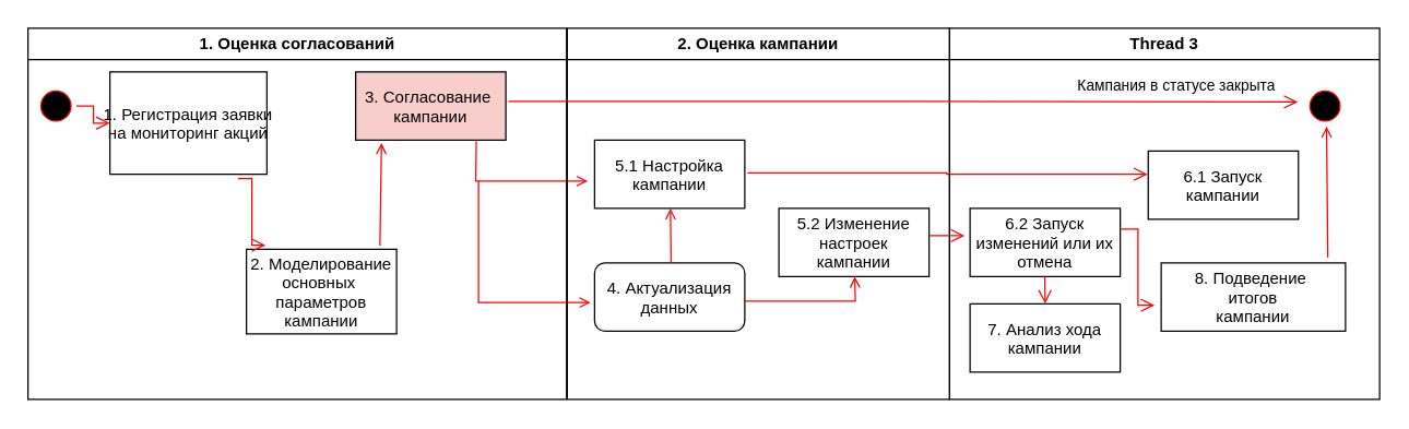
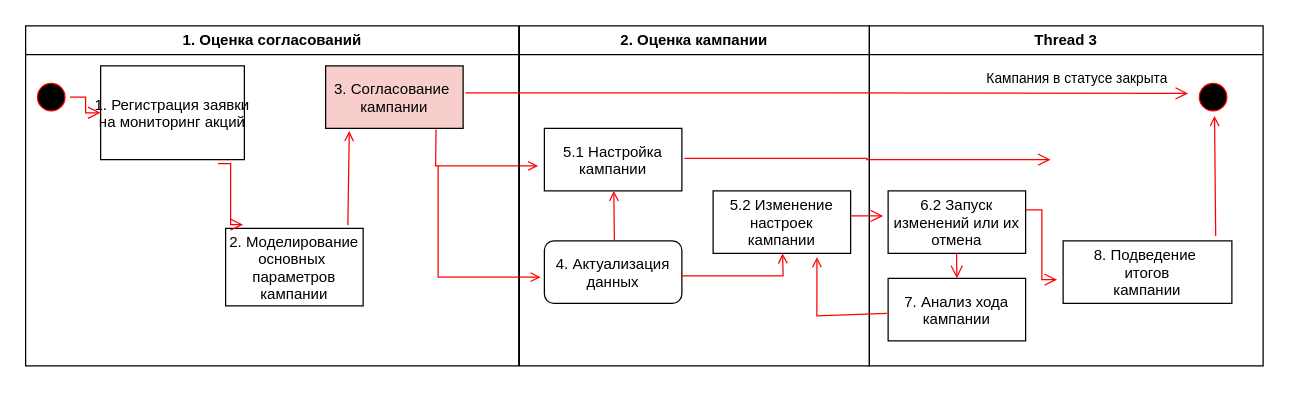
  <mxCell id="0" />
  <mxCell id="1" parent="0" />
  <mxCell id="2" value="1. Оценка согласований" style="swimlane;whiteSpace=wrap" vertex="1" parent="1"><mxGeometry x="20" y="20" width="394.5" height="272" as="geometry" /></mxCell>
  <mxCell id="3" value="" style="ellipse;shape=startState;fillColor=#000000;strokeColor=#ff0000;" vertex="1" parent="2"><mxGeometry x="5.5" y="42" width="30" height="30" as="geometry" /></mxCell>
  <mxCell id="4" value="" style="edgeStyle=elbowEdgeStyle;elbow=horizontal;verticalAlign=bottom;endArrow=open;endSize=8;strokeColor=#FF0000;endFill=1;rounded=0" edge="1" parent="2" source="3" target="5"><mxGeometry x="100" y="40" as="geometry"><mxPoint x="115" y="110" as="targetPoint" /></mxGeometry></mxCell>
  <mxCell id="5" value="1. Регистрация заявки&#10;на мониторинг акций" style="" vertex="1" parent="2"><mxGeometry x="60" y="32" width="115" height="75" as="geometry" /></mxCell>
  <mxCell id="6" value="2. Моделирование&#10;основных &#10;параметров&#10;кампании" style="" vertex="1" parent="2"><mxGeometry x="160" y="162" width="110" height="62" as="geometry" /></mxCell>
  <mxCell id="7" value="3. Согласование &#10;кампании" style="fillColor=#f8cecc;" vertex="1" parent="2"><mxGeometry x="240" y="32" width="110" height="50" as="geometry" /></mxCell>
  <mxCell id="8" value="" style="edgeStyle=elbowEdgeStyle;elbow=horizontal;verticalAlign=bottom;endArrow=open;endSize=8;strokeColor=#FF0000;endFill=1;rounded=0;exitX=0.816;exitY=1.042;exitDx=0;exitDy=0;exitPerimeter=0;" edge="1" parent="2" source="5"><mxGeometry x="-262" y="-50.91" as="geometry"><mxPoint x="174" y="159" as="targetPoint" /><mxPoint x="200" y="122.002" as="sourcePoint" /></mxGeometry></mxCell>
  <mxCell id="9" value="" style="endArrow=open;strokeColor=#FF0000;endFill=1;rounded=0;entryX=0.172;entryY=1.042;entryDx=0;entryDy=0;entryPerimeter=0;exitX=0.889;exitY=-0.042;exitDx=0;exitDy=0;exitPerimeter=0;" edge="1" parent="2" source="6" target="7"><mxGeometry relative="1" as="geometry"><mxPoint x="180" y="422" as="sourcePoint" /></mxGeometry></mxCell>
  <mxCell id="10" value="" style="endArrow=open;strokeColor=#FF0000;endFill=1;rounded=0;exitX=0.803;exitY=1.019;exitDx=0;exitDy=0;exitPerimeter=0;" edge="1" parent="2" source="7"><mxGeometry relative="1" as="geometry"><mxPoint x="360.0" y="187.296" as="sourcePoint" /><mxPoint x="410" y="112" as="targetPoint" /><Array as="points"><mxPoint x="328" y="112" /></Array></mxGeometry></mxCell>
  <mxCell id="11" value="" style="endArrow=open;strokeColor=#FF0000;endFill=1;rounded=0;" edge="1" parent="2"><mxGeometry relative="1" as="geometry"><mxPoint x="330" y="112" as="sourcePoint" /><mxPoint x="412.0" y="201.05" as="targetPoint" /><Array as="points"><mxPoint x="330" y="201.05" /></Array></mxGeometry></mxCell>
  <mxCell id="12" value="2. Оценка кампании" style="swimlane;whiteSpace=wrap" vertex="1" parent="1"><mxGeometry x="415" y="20" width="280" height="272" as="geometry" /></mxCell>
  <mxCell id="13" value="5.1 Настройка&#10;кампании" style="" vertex="1" parent="12"><mxGeometry x="20" y="82" width="110" height="50" as="geometry" /></mxCell>
  <mxCell id="14" value="4. Актуализация &#10;данных" style="rounded=1;" vertex="1" parent="12"><mxGeometry x="20" y="172" width="110" height="50" as="geometry" /></mxCell>
  <mxCell id="15" value="5.2 Изменение&#10;настроек&#10;кампании" style="" vertex="1" parent="12"><mxGeometry x="155" y="132" width="110" height="50" as="geometry" /></mxCell>
  <mxCell id="16" value="" style="endArrow=open;strokeColor=#FF0000;endFill=1;rounded=0;entryX=0.172;entryY=1.042;entryDx=0;entryDy=0;entryPerimeter=0;" edge="1" parent="12"><mxGeometry relative="1" as="geometry"><mxPoint x="76" y="172" as="sourcePoint" /><mxPoint x="75.57" y="132" as="targetPoint" /></mxGeometry></mxCell>
  <mxCell id="17" value="" style="endArrow=open;strokeColor=#FF0000;endFill=1;rounded=0;entryX=0.172;entryY=1.042;entryDx=0;entryDy=0;entryPerimeter=0;exitX=1;exitY=0.56;exitDx=0;exitDy=0;exitPerimeter=0;" edge="1" parent="12" source="14"><mxGeometry relative="1" as="geometry"><mxPoint x="209.44" y="257.296" as="sourcePoint" /><mxPoint x="210.57" y="182" as="targetPoint" /><Array as="points"><mxPoint x="211" y="200" /></Array></mxGeometry></mxCell>
  <mxCell id="18" value="" style="edgeStyle=elbowEdgeStyle;elbow=horizontal;verticalAlign=bottom;endArrow=open;endSize=8;strokeColor=#FF0000;endFill=1;rounded=0;exitX=1.018;exitY=0.48;exitDx=0;exitDy=0;exitPerimeter=0;" edge="1" parent="12" source="13"><mxGeometry x="27.63" y="142.95" as="geometry"><mxPoint x="425" y="107" as="targetPoint" /><mxPoint x="-145.0" y="106.5" as="sourcePoint" /></mxGeometry></mxCell>
  <mxCell id="19" value="Thread 3" style="swimlane;whiteSpace=wrap" vertex="1" parent="1"><mxGeometry x="695" y="20" width="315" height="272" as="geometry" /></mxCell>
  <mxCell id="20" value="" style="ellipse;shape=startState;fillColor=#000000;strokeColor=#ff0000;" vertex="1" parent="19"><mxGeometry x="260" y="42" width="30" height="30" as="geometry" /></mxCell>
- <mxCell id="21" value="6.1 Запуск &#10;кампании" style="" vertex="1" parent="19"><mxGeometry x="145.5" y="90" width="110" height="50" as="geometry" /></mxCell>
  <mxCell id="22" value="6.2 Запуск &#10;изменений или их&#10;отмена" style="" vertex="1" parent="19"><mxGeometry x="15" y="132" width="110" height="50" as="geometry" /></mxCell>
  <mxCell id="23" value="7. Анализ хода&#10;кампании" style="" vertex="1" parent="19"><mxGeometry x="15" y="202" width="110" height="50" as="geometry" /></mxCell>
  <mxCell id="24" value="8. Подведение &#10;итогов&#10;кампании" style="" vertex="1" parent="19"><mxGeometry x="155" y="172" width="135" height="50" as="geometry" /></mxCell>
  <mxCell id="25" value="" style="edgeStyle=elbowEdgeStyle;elbow=horizontal;verticalAlign=bottom;endArrow=open;endSize=8;strokeColor=#FF0000;endFill=1;rounded=0;exitX=0.816;exitY=1.042;exitDx=0;exitDy=0;exitPerimeter=0;" edge="1" parent="19"><mxGeometry x="-416.5" y="-81.01" as="geometry"><mxPoint x="70" y="202" as="targetPoint" /><mxPoint x="69.74" y="182" as="sourcePoint" /></mxGeometry></mxCell>
  <mxCell id="26" value="" style="edgeStyle=elbowEdgeStyle;elbow=horizontal;verticalAlign=bottom;endArrow=open;endSize=8;strokeColor=#FF0000;endFill=1;rounded=0;exitX=0.816;exitY=1.042;exitDx=0;exitDy=0;exitPerimeter=0;entryX=-0.036;entryY=0.62;entryDx=0;entryDy=0;entryPerimeter=0;" edge="1" parent="19" target="24"><mxGeometry x="-361" y="-115.91" as="geometry"><mxPoint x="125" y="222" as="targetPoint" /><mxPoint x="125.24" y="147.1" as="sourcePoint" /></mxGeometry></mxCell>
  <mxCell id="27" value="" style="endArrow=open;strokeColor=#FF0000;endFill=1;rounded=0;entryX=0.172;entryY=1.042;entryDx=0;entryDy=0;entryPerimeter=0;exitX=0.904;exitY=-0.08;exitDx=0;exitDy=0;exitPerimeter=0;" edge="1" parent="19" source="24"><mxGeometry relative="1" as="geometry"><mxPoint x="275" y="147.296" as="sourcePoint" /><mxPoint x="276.13" y="72.0" as="targetPoint" /></mxGeometry></mxCell>
  <mxCell id="28" value="" style="edgeStyle=elbowEdgeStyle;elbow=horizontal;verticalAlign=bottom;endArrow=open;endSize=8;strokeColor=#FF0000;endFill=1;rounded=0;exitX=1.017;exitY=0.431;exitDx=0;exitDy=0;exitPerimeter=0;" edge="1" parent="1" source="7"><mxGeometry x="574.5" y="218" as="geometry"><mxPoint x="950" y="74" as="targetPoint" /></mxGeometry></mxCell>
  <mxCell id="29" value="Кампания в статусе закрыта" style="edgeLabel;html=1;align=center;verticalAlign=middle;resizable=0;points=[];" connectable="0" vertex="1" parent="28"><mxGeometry relative="1" as="geometry"><mxPoint x="199" y="-12" as="offset" /></mxGeometry></mxCell>
  <mxCell id="30" value="" style="edgeStyle=elbowEdgeStyle;elbow=horizontal;verticalAlign=bottom;endArrow=open;endSize=8;strokeColor=#FF0000;endFill=1;rounded=0;entryX=-0.036;entryY=0.4;entryDx=0;entryDy=0;entryPerimeter=0;" edge="1" parent="1" target="22"><mxGeometry x="37.63" y="152.95" as="geometry"><mxPoint x="700" y="172" as="targetPoint" /><mxPoint x="680" y="172" as="sourcePoint" /></mxGeometry></mxCell>
+ <mxCell id="31" value="" style="endArrow=open;strokeColor=#FF0000;endFill=1;rounded=0;exitX=-0.009;exitY=0.56;exitDx=0;exitDy=0;exitPerimeter=0;entryX=0.755;entryY=1.06;entryDx=0;entryDy=0;entryPerimeter=0;" edge="1" parent="1" source="23" target="15"><mxGeometry relative="1" as="geometry"><mxPoint x="613" y="252" as="sourcePoint" /><mxPoint x="695" y="341.05" as="targetPoint" /><Array as="points"><mxPoint x="653" y="252" /></Array></mxGeometry></mxCell>
